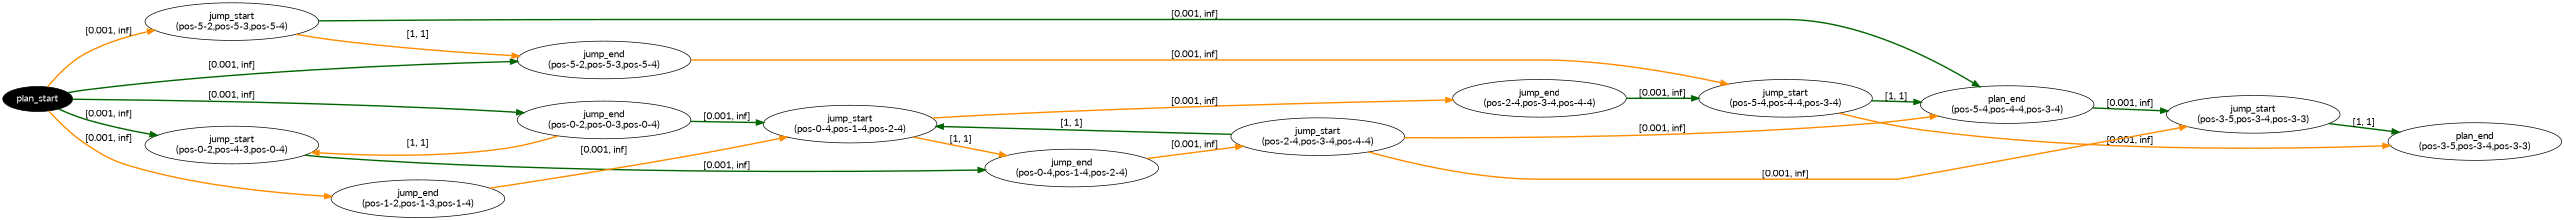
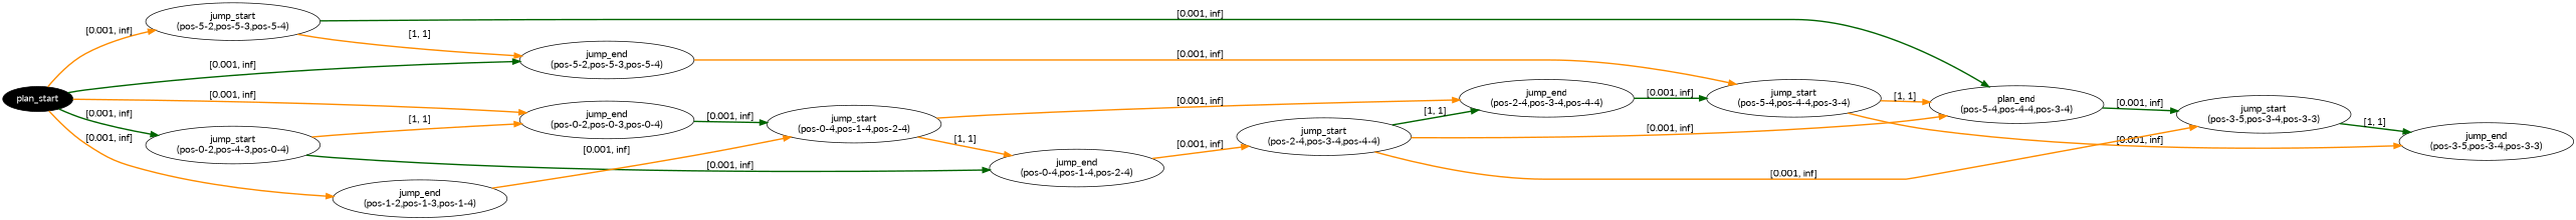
  digraph {
    fontname=Lato
    rankdir=LR
    node [fontname=Lato]
    edge [color=darkorange fontname=Lato penwidth=2]
    n1 [fillcolor=black fontcolor=white label=plan_start style=filled]
    n2 [label="jump_start\n(pos-0-2,pos-4-3,pos-0-4)"]
    n3 [label="jump_end\n(pos-0-2,pos-0-3,pos-0-4)"]
    n4 [label="jump_end\n(pos-1-2,pos-1-3,pos-1-4)"]
    n5 [label="jump_start\n(pos-5-2,pos-5-3,pos-5-4)"]
    n6 [label="jump_end\n(pos-5-2,pos-5-3,pos-5-4)"]
    n7 [label="jump_end\n(pos-0-4,pos-1-4,pos-2-4)"]
    n8 [label="jump_start\n(pos-0-4,pos-1-4,pos-2-4)"]
    n9 [label="plan_end\n(pos-5-4,pos-4-4,pos-3-4)"]
    n10 [label="jump_start\n(pos-5-4,pos-4-4,pos-3-4)"]
    n11 [label="jump_start\n(pos-2-4,pos-3-4,pos-4-4)"]
    n12 [label="jump_end\n(pos-2-4,pos-3-4,pos-4-4)"]
    n13 [label="jump_start\n(pos-3-5,pos-3-4,pos-3-3)"]
-   n14 [label="plan_end\n(pos-3-5,pos-3-4,pos-3-3)"]
+   n14 [label="jump_end\n(pos-3-5,pos-3-4,pos-3-3)"]
    n1 -> n2 [color=darkgreen label="[0.001, inf]"]
-   n1 -> n3 [color=darkgreen label="[0.001, inf]"]
+   n1 -> n3 [label="[0.001, inf]"]
    n1 -> n4 [label="[0.001, inf]"]
    n1 -> n5 [label="[0.001, inf]"]
    n1 -> n6 [color=darkgreen label="[0.001, inf]"]
-   n3 -> n2 [label="[1, 1]"]
+   n2 -> n3 [label="[1, 1]"]
    n2 -> n7 [color=darkgreen label="[0.001, inf]"]
    n3 -> n8 [color=darkgreen label="[0.001, inf]"]
    n4 -> n8 [label="[0.001, inf]"]
    n5 -> n6 [label="[1, 1]"]
    n5 -> n9 [color=darkgreen label="[0.001, inf]"]
    n6 -> n10 [label="[0.001, inf]"]
    n7 -> n11 [label="[0.001, inf]"]
    n8 -> n7 [label="[1, 1]"]
    n8 -> n12 [label="[0.001, inf]"]
    n9 -> n13 [color=darkgreen label="[0.001, inf]"]
-   n10 -> n9 [color=darkgreen label="[1, 1]"]
+   n10 -> n9 [label="[1, 1]"]
    n10 -> n14 [label="[0.001, inf]"]
    n11 -> n9 [label="[0.001, inf]"]
-   n11 -> n8 [color=darkgreen label="[1, 1]"]
+   n11 -> n12 [color=darkgreen label="[1, 1]"]
    n11 -> n13 [label="[0.001, inf]"]
    n12 -> n10 [color=darkgreen label="[0.001, inf]"]
    n13 -> n14 [color=darkgreen label="[1, 1]"]
  }
